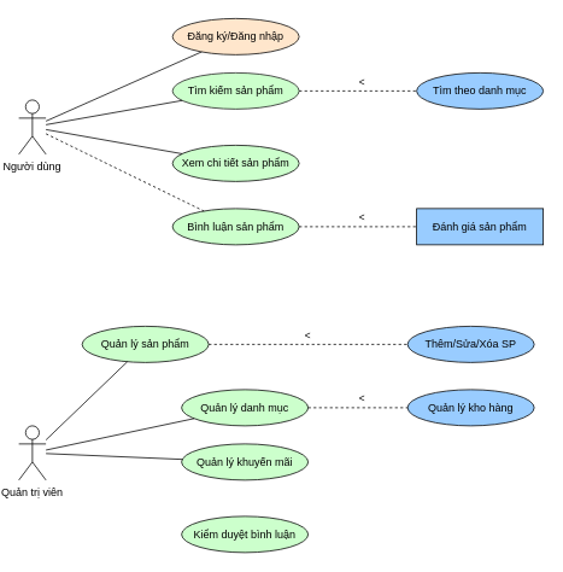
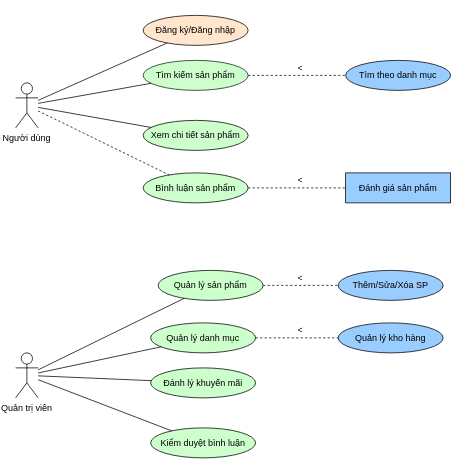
  <mxCell id="0" />
  <mxCell id="1" parent="0" />
  <mxCell id="2" value="Người dùng" style="shape=umlActor;verticalLabelPosition=bottom;verticalAlign=top;" parent="1" vertex="1"><mxGeometry x="20" y="110" width="30" height="60" as="geometry" /></mxCell>
  <mxCell id="3" value="Quản trị viên" style="shape=umlActor;verticalLabelPosition=bottom;verticalAlign=top;" parent="1" vertex="1"><mxGeometry x="20" y="470" width="30" height="60" as="geometry" /></mxCell>
  <mxCell id="4" value="Đăng ký/Đăng nhập" style="ellipse;whiteSpace=wrap;html=1;fillColor=#ffe6cc;" parent="1" vertex="1"><mxGeometry x="190" y="20" width="140" height="40" as="geometry" /></mxCell>
  <mxCell id="5" value="Tìm kiếm sản phẩm" style="ellipse;whiteSpace=wrap;html=1;strokeColor=#1A1A1A;fillColor=#CCFFCC;" parent="1" vertex="1"><mxGeometry x="190" y="80" width="140" height="40" as="geometry" /></mxCell>
  <mxCell id="6" value="Tìm theo danh mục" style="ellipse;whiteSpace=wrap;html=1;fillColor=#99CCFF;" parent="1" vertex="1"><mxGeometry x="460" y="80" width="140" height="40" as="geometry" /></mxCell>
  <mxCell id="7" value="Xem chi tiết sản phẩm" style="ellipse;whiteSpace=wrap;html=1;fillColor=#CCFFCC;" parent="1" vertex="1"><mxGeometry x="190" y="160" width="140" height="40" as="geometry" /></mxCell>
  <mxCell id="8" value="Bình luận sản phẩm" style="ellipse;whiteSpace=wrap;html=1;fillColor=#CCFFCC;" parent="1" vertex="1"><mxGeometry x="190" y="230" width="140" height="40" as="geometry" /></mxCell>
  <mxCell id="9" value="Đánh giá sản phẩm" style="whiteSpace=wrap;html=1;fillColor=#99CCFF;rounded=0;" parent="1" vertex="1"><mxGeometry x="460" y="230" width="140" height="40" as="geometry" /></mxCell>
- <mxCell id="10" value="Quản lý sản phẩm" style="ellipse;whiteSpace=wrap;html=1;fillColor=#CCFFCC;" parent="1" vertex="1"><mxGeometry x="90" y="360" width="140" height="40" as="geometry" /></mxCell>
+ <mxCell id="10" value="Quản lý sản phẩm" style="ellipse;whiteSpace=wrap;html=1;fillColor=#CCFFCC;" parent="1" vertex="1"><mxGeometry x="210" y="360" width="140" height="40" as="geometry" /></mxCell>
  <mxCell id="11" value="Thêm/Sửa/Xóa SP" style="ellipse;whiteSpace=wrap;html=1;fillColor=#99CCFF;" parent="1" vertex="1"><mxGeometry x="450" y="360" width="140" height="40" as="geometry" /></mxCell>
  <mxCell id="12" value="Quản lý danh mục" style="ellipse;whiteSpace=wrap;html=1;fillColor=#CCFFCC;" parent="1" vertex="1"><mxGeometry x="200" y="430" width="140" height="40" as="geometry" /></mxCell>
  <mxCell id="13" value="Quản lý kho hàng" style="ellipse;whiteSpace=wrap;html=1;fillColor=#99CCFF;" parent="1" vertex="1"><mxGeometry x="450" y="430" width="140" height="40" as="geometry" /></mxCell>
- <mxCell id="14" value="Quản lý khuyến mãi" style="ellipse;whiteSpace=wrap;html=1;fillColor=#CCFFCC;" parent="1" vertex="1"><mxGeometry x="200" y="490" width="140" height="40" as="geometry" /></mxCell>
+ <mxCell id="14" value="Đánh lý khuyến mãi" style="ellipse;whiteSpace=wrap;html=1;fillColor=#CCFFCC;" parent="1" vertex="1"><mxGeometry x="200" y="490" width="140" height="40" as="geometry" /></mxCell>
  <mxCell id="15" value="Kiểm duyệt bình luận" style="ellipse;whiteSpace=wrap;html=1;fillColor=#CCFFCC;" parent="1" vertex="1"><mxGeometry x="200" y="570" width="140" height="40" as="geometry" /></mxCell>
  <mxCell id="16" style="endArrow=none;" parent="1" source="2" target="4" edge="1"><mxGeometry relative="1" as="geometry" /></mxCell>
  <mxCell id="17" style="endArrow=none;" parent="1" source="2" target="5" edge="1"><mxGeometry relative="1" as="geometry" /></mxCell>
  <mxCell id="18" value="&lt;" style="endArrow=none;dashed=1;" parent="1" source="5" target="6" edge="1"><mxGeometry x="0.077" y="10" relative="1" as="geometry"><Array as="points"><mxPoint x="400" y="100" /></Array><mxPoint as="offset" /></mxGeometry></mxCell>
  <mxCell id="19" style="endArrow=none;" parent="1" source="2" target="7" edge="1"><mxGeometry relative="1" as="geometry" /></mxCell>
  <mxCell id="20" style="endArrow=none;dashed=1;" parent="1" source="2" target="8" edge="1"><mxGeometry relative="1" as="geometry" /></mxCell>
  <mxCell id="21" value="&lt;" style="endArrow=none;dashed=1;" parent="1" source="8" target="9" edge="1"><mxGeometry x="0.077" y="10" relative="1" as="geometry"><mxPoint as="offset" /></mxGeometry></mxCell>
  <mxCell id="22" style="endArrow=none;" parent="1" source="3" target="10" edge="1"><mxGeometry relative="1" as="geometry" /></mxCell>
  <mxCell id="23" value="&lt;" style="endArrow=none;dashed=1;" parent="1" source="10" target="11" edge="1"><mxGeometry y="10" relative="1" as="geometry"><mxPoint as="offset" /></mxGeometry></mxCell>
  <mxCell id="24" style="endArrow=none;" parent="1" source="3" target="12" edge="1"><mxGeometry relative="1" as="geometry" /></mxCell>
  <mxCell id="25" value="&lt;" style="endArrow=none;dashed=1;" parent="1" source="12" target="13" edge="1"><mxGeometry x="0.091" y="10" relative="1" as="geometry"><mxPoint as="offset" /></mxGeometry></mxCell>
  <mxCell id="26" style="endArrow=none;" parent="1" source="3" target="14" edge="1"><mxGeometry relative="1" as="geometry" /></mxCell>
+ <mxCell id="27" style="endArrow=none;" parent="1" source="3" target="15" edge="1"><mxGeometry relative="1" as="geometry" /></mxCell>
